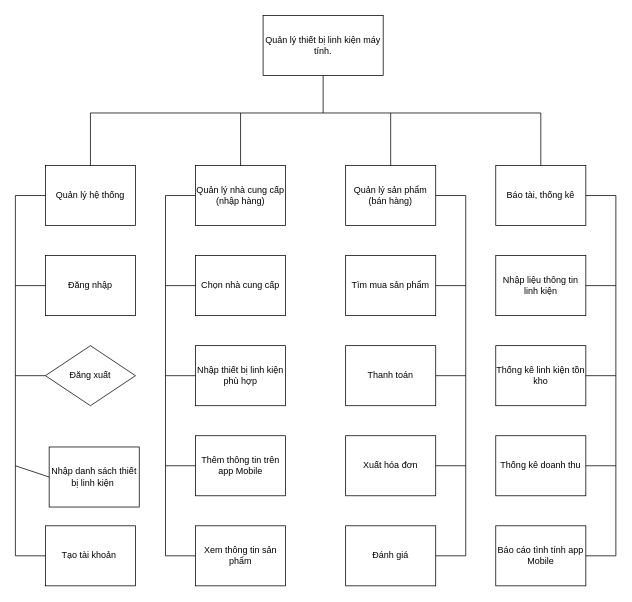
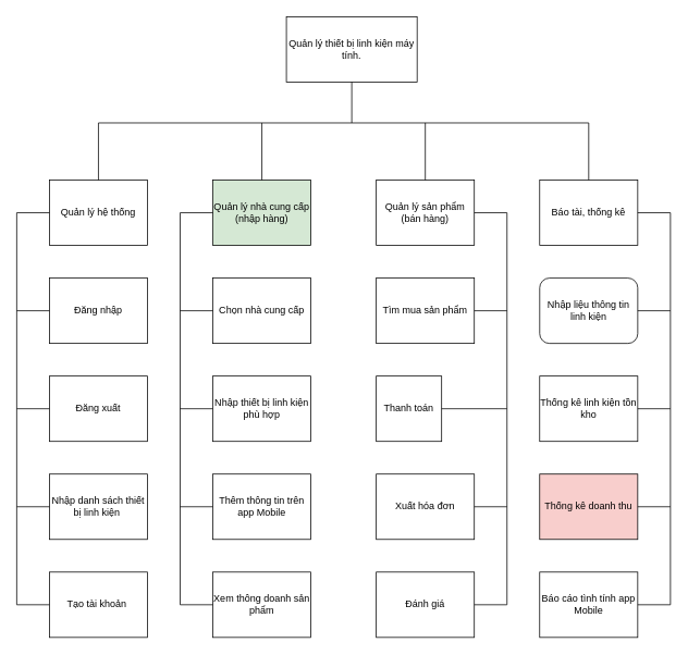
  <mxCell id="0" />
  <mxCell id="1" parent="0" />
  <mxCell id="2" value="Quản lý thiết bị linh kiện máy tính." style="rounded=0;whiteSpace=wrap;html=1;" vertex="1" parent="1"><mxGeometry x="350" width="160" height="80" as="geometry" y="20" /></mxCell>
  <mxCell id="3" value="Quản lý hệ thống" style="rounded=0;whiteSpace=wrap;html=1;" vertex="1" parent="1"><mxGeometry x="60" y="220" width="120" height="80" as="geometry" /></mxCell>
- <mxCell id="4" value="Quản lý nhà cung cấp (nhập hàng)" style="rounded=0;whiteSpace=wrap;html=1;" vertex="1" parent="1"><mxGeometry x="260" y="220" width="120" height="80" as="geometry" /></mxCell>
+ <mxCell id="4" value="Quản lý nhà cung cấp (nhập hàng)" style="rounded=0;whiteSpace=wrap;html=1;fillColor=#d5e8d4;" vertex="1" parent="1"><mxGeometry x="260" y="220" width="120" height="80" as="geometry" /></mxCell>
  <mxCell id="5" value="Quản lý sản phẩm (bán hàng)" style="rounded=0;whiteSpace=wrap;html=1;" vertex="1" parent="1"><mxGeometry x="460" y="220" width="120" height="80" as="geometry" /></mxCell>
  <mxCell id="6" value="Báo tài, thống kê" style="rounded=0;whiteSpace=wrap;html=1;" vertex="1" parent="1"><mxGeometry x="660" y="220" width="120" height="80" as="geometry" /></mxCell>
  <mxCell id="7" value="" style="endArrow=none;html=1;rounded=0;entryX=0.5;entryY=1;entryDx=0;entryDy=0;" edge="1" parent="1" target="2"><mxGeometry width="50" height="50" relative="1" as="geometry"><mxPoint x="430" y="150" as="sourcePoint" /><mxPoint x="430" y="300" as="targetPoint" /></mxGeometry></mxCell>
  <mxCell id="8" value="" style="endArrow=none;html=1;rounded=0;" edge="1" parent="1"><mxGeometry width="50" height="50" relative="1" as="geometry"><mxPoint x="120" y="150" as="sourcePoint" /><mxPoint x="720" y="150" as="targetPoint" /></mxGeometry></mxCell>
  <mxCell id="9" value="" style="endArrow=none;html=1;rounded=0;entryX=0.5;entryY=0;entryDx=0;entryDy=0;" edge="1" parent="1" target="6"><mxGeometry width="50" height="50" relative="1" as="geometry"><mxPoint x="720" y="150" as="sourcePoint" /><mxPoint x="540" y="230" as="targetPoint" /></mxGeometry></mxCell>
  <mxCell id="10" value="" style="endArrow=none;html=1;rounded=0;entryX=0.5;entryY=0;entryDx=0;entryDy=0;" edge="1" parent="1" target="3"><mxGeometry width="50" height="50" relative="1" as="geometry"><mxPoint x="120" y="150" as="sourcePoint" /><mxPoint x="340" y="230" as="targetPoint" /></mxGeometry></mxCell>
  <mxCell id="11" value="" style="endArrow=none;html=1;rounded=0;entryX=0.5;entryY=0;entryDx=0;entryDy=0;" edge="1" parent="1" target="4"><mxGeometry width="50" height="50" relative="1" as="geometry"><mxPoint x="320" y="150" as="sourcePoint" /><mxPoint x="340" y="230" as="targetPoint" /></mxGeometry></mxCell>
  <mxCell id="12" value="" style="endArrow=none;html=1;rounded=0;entryX=0.5;entryY=0;entryDx=0;entryDy=0;" edge="1" parent="1" target="5"><mxGeometry width="50" height="50" relative="1" as="geometry"><mxPoint x="520" y="150" as="sourcePoint" /><mxPoint x="340" y="230" as="targetPoint" /></mxGeometry></mxCell>
  <mxCell id="13" value="Đăng nhập" style="rounded=0;whiteSpace=wrap;html=1;" vertex="1" parent="1"><mxGeometry x="60" y="340" width="120" height="80" as="geometry" /></mxCell>
- <mxCell id="14" value="Đăng xuất" style="rhombus;whiteSpace=wrap;html=1;" vertex="1" parent="1"><mxGeometry x="60" y="460" width="120" height="80" as="geometry" /></mxCell>
- <mxCell id="15" value="Nhập danh sách thiết bị linh kiện&amp;nbsp;" style="rounded=0;whiteSpace=wrap;html=1;" vertex="1" parent="1"><mxGeometry x="65" y="595" width="120" height="80" as="geometry" /></mxCell>
+ <mxCell id="14" value="Đăng xuất" style="rounded=0;whiteSpace=wrap;html=1;" vertex="1" parent="1"><mxGeometry x="60" y="460" width="120" height="80" as="geometry" /></mxCell>
+ <mxCell id="15" value="Nhập danh sách thiết bị linh kiện&amp;nbsp;" style="rounded=0;whiteSpace=wrap;html=1;" vertex="1" parent="1"><mxGeometry x="60" y="580" width="120" height="80" as="geometry" /></mxCell>
  <mxCell id="16" value="Tạo tài khoản&amp;nbsp;" style="rounded=0;whiteSpace=wrap;html=1;" vertex="1" parent="1"><mxGeometry x="60" y="700" width="120" height="80" as="geometry" /></mxCell>
  <mxCell id="17" value="" style="endArrow=none;html=1;rounded=0;entryX=0;entryY=0.5;entryDx=0;entryDy=0;" edge="1" parent="1" target="3"><mxGeometry width="50" height="50" relative="1" as="geometry"><mxPoint x="20" y="260" as="sourcePoint" /><mxPoint x="180" y="520" as="targetPoint" /></mxGeometry></mxCell>
  <mxCell id="18" value="" style="endArrow=none;html=1;rounded=0;" edge="1" parent="1"><mxGeometry width="50" height="50" relative="1" as="geometry"><mxPoint x="20" y="740" as="sourcePoint" /><mxPoint x="20" y="260" as="targetPoint" /></mxGeometry></mxCell>
  <mxCell id="19" value="" style="endArrow=none;html=1;rounded=0;entryX=0;entryY=0.5;entryDx=0;entryDy=0;" edge="1" parent="1" target="16"><mxGeometry width="50" height="50" relative="1" as="geometry"><mxPoint x="20" y="740" as="sourcePoint" /><mxPoint x="180" y="770" as="targetPoint" /></mxGeometry></mxCell>
  <mxCell id="20" value="" style="endArrow=none;html=1;rounded=0;exitX=0;exitY=0.5;exitDx=0;exitDy=0;" edge="1" parent="1" source="15"><mxGeometry width="50" height="50" relative="1" as="geometry"><mxPoint x="130" y="570" as="sourcePoint" /><mxPoint x="20" y="620" as="targetPoint" /></mxGeometry></mxCell>
  <mxCell id="21" value="" style="endArrow=none;html=1;rounded=0;entryX=0;entryY=0.5;entryDx=0;entryDy=0;" edge="1" parent="1" target="13"><mxGeometry width="50" height="50" relative="1" as="geometry"><mxPoint x="20" y="380" as="sourcePoint" /><mxPoint x="180" y="270" as="targetPoint" /></mxGeometry></mxCell>
  <mxCell id="22" value="" style="endArrow=none;html=1;rounded=0;entryX=0;entryY=0.5;entryDx=0;entryDy=0;" edge="1" parent="1" target="14"><mxGeometry width="50" height="50" relative="1" as="geometry"><mxPoint x="20" y="500" as="sourcePoint" /><mxPoint x="180" y="360" as="targetPoint" /></mxGeometry></mxCell>
  <mxCell id="23" value="Chọn nhà cung cấp" style="rounded=0;whiteSpace=wrap;html=1;" vertex="1" parent="1"><mxGeometry x="260" y="340" width="120" height="80" as="geometry" /></mxCell>
  <mxCell id="24" value="Nhập thiết bị linh kiện phù hợp&lt;span style=&quot;color: rgba(0, 0, 0, 0); font-family: monospace; font-size: 0px; text-align: start;&quot;&gt;%3CmxGraphModel%3E%3Croot%3E%3CmxCell%20id%3D%220%22%2F%3E%3CmxCell%20id%3D%221%22%20parent%3D%220%22%2F%3E%3CmxCell%20id%3D%222%22%20value%3D%22Ch%E1%BB%8Dn%20nh%C3%A0%20cung%20c%E1%BA%A5p%22%20style%3D%22rounded%3D0%3BwhiteSpace%3Dwrap%3Bhtml%3D1%3B%22%20vertex%3D%221%22%20parent%3D%221%22%3E%3CmxGeometry%20x%3D%22280%22%20y%3D%22320%22%20width%3D%22120%22%20height%3D%2280%22%20as%3D%22geometry%22%2F%3E%3C%2FmxCell%3E%3C%2Froot%3E%3C%2FmxGraphModel%3E&lt;/span&gt;&lt;span style=&quot;color: rgba(0, 0, 0, 0); font-family: monospace; font-size: 0px; text-align: start;&quot;&gt;%3CmxGraphModel%3E%3Croot%3E%3CmxCell%20id%3D%220%22%2F%3E%3CmxCell%20id%3D%221%22%20parent%3D%220%22%2F%3E%3CmxCell%20id%3D%222%22%20value%3D%22Ch%E1%BB%8Dn%20nh%C3%A0%20cung%20c%E1%BA%A5p%22%20style%3D%22rounded%3D0%3BwhiteSpace%3Dwrap%3Bhtml%3D1%3B%22%20vertex%3D%221%22%20parent%3D%221%22%3E%3CmxGeometry%20x%3D%22280%22%20y%3D%22320%22%20width%3D%22120%22%20height%3D%2280%22%20as%3D%22geometry%22%2F%3E%3C%2FmxCell%3E%3C%2Froot%3E%3C%2FmxGraphModel%3E&lt;/span&gt;" style="rounded=0;whiteSpace=wrap;html=1;" vertex="1" parent="1"><mxGeometry x="260" y="460" width="120" height="80" as="geometry" /></mxCell>
  <mxCell id="25" value="Thêm thông tin trên app Mobile" style="rounded=0;whiteSpace=wrap;html=1;" vertex="1" parent="1"><mxGeometry x="260" y="580" width="120" height="80" as="geometry" /></mxCell>
- <mxCell id="26" value="Xem thông tin sản phẩm" style="rounded=0;whiteSpace=wrap;html=1;" vertex="1" parent="1"><mxGeometry x="260" y="700" width="120" height="80" as="geometry" /></mxCell>
+ <mxCell id="26" value="Xem thông doanh sản phẩm" style="rounded=0;whiteSpace=wrap;html=1;" vertex="1" parent="1"><mxGeometry x="260" y="700" width="120" height="80" as="geometry" /></mxCell>
  <mxCell id="27" value="Tìm mua sản phẩm" style="rounded=0;whiteSpace=wrap;html=1;" vertex="1" parent="1"><mxGeometry x="460" y="340" width="120" height="80" as="geometry" /></mxCell>
- <mxCell id="28" value="Thanh toán" style="rounded=0;whiteSpace=wrap;html=1;" vertex="1" parent="1"><mxGeometry x="460" y="460" width="120" height="80" as="geometry" /></mxCell>
+ <mxCell id="28" value="Thanh toán" style="rounded=0;whiteSpace=wrap;html=1;" vertex="1" parent="1"><mxGeometry x="460" y="460" width="80" height="80" as="geometry" /></mxCell>
  <mxCell id="29" value="Xuất hóa đơn" style="rounded=0;whiteSpace=wrap;html=1;" vertex="1" parent="1"><mxGeometry x="460" y="580" width="120" height="80" as="geometry" /></mxCell>
  <mxCell id="30" value="Đánh giá" style="rounded=0;whiteSpace=wrap;html=1;" vertex="1" parent="1"><mxGeometry x="460" y="700" width="120" height="80" as="geometry" /></mxCell>
- <mxCell id="31" value="Nhập liệu thông tin linh kiện" style="rounded=0;whiteSpace=wrap;html=1;" vertex="1" parent="1"><mxGeometry x="660" y="340" width="120" height="80" as="geometry" /></mxCell>
- <mxCell id="32" value="Thống kê doanh thu" style="rounded=0;whiteSpace=wrap;html=1;" vertex="1" parent="1"><mxGeometry x="660" y="580" width="120" height="80" as="geometry" /></mxCell>
+ <mxCell id="31" value="Nhập liệu thông tin linh kiện" style="whiteSpace=wrap;html=1;rounded=1;" vertex="1" parent="1"><mxGeometry x="660" y="340" width="120" height="80" as="geometry" /></mxCell>
+ <mxCell id="32" value="Thống kê doanh thu" style="rounded=0;whiteSpace=wrap;html=1;fillColor=#f8cecc;" vertex="1" parent="1"><mxGeometry x="660" y="580" width="120" height="80" as="geometry" /></mxCell>
  <mxCell id="33" value="Báo cáo tình tính app Mobile" style="rounded=0;whiteSpace=wrap;html=1;" vertex="1" parent="1"><mxGeometry x="660" y="700" width="120" height="80" as="geometry" /></mxCell>
  <mxCell id="34" value="Thống kê linh kiện tồn kho" style="rounded=0;whiteSpace=wrap;html=1;" vertex="1" parent="1"><mxGeometry x="660" y="460" width="120" height="80" as="geometry" /></mxCell>
  <mxCell id="35" value="" style="endArrow=none;html=1;rounded=0;entryX=0;entryY=0.5;entryDx=0;entryDy=0;" edge="1" parent="1" target="4"><mxGeometry width="50" height="50" relative="1" as="geometry"><mxPoint x="220" y="260" as="sourcePoint" /><mxPoint x="490" y="440" as="targetPoint" /></mxGeometry></mxCell>
  <mxCell id="36" value="" style="endArrow=none;html=1;rounded=0;" edge="1" parent="1"><mxGeometry width="50" height="50" relative="1" as="geometry"><mxPoint x="220" y="740" as="sourcePoint" /><mxPoint x="220" y="260" as="targetPoint" /></mxGeometry></mxCell>
  <mxCell id="37" value="" style="endArrow=none;html=1;rounded=0;entryX=0;entryY=0.5;entryDx=0;entryDy=0;" edge="1" parent="1" target="26"><mxGeometry width="50" height="50" relative="1" as="geometry"><mxPoint x="220" y="740" as="sourcePoint" /><mxPoint x="490" y="610" as="targetPoint" /></mxGeometry></mxCell>
  <mxCell id="38" value="" style="endArrow=none;html=1;rounded=0;entryX=0;entryY=0.5;entryDx=0;entryDy=0;" edge="1" parent="1" target="23"><mxGeometry width="50" height="50" relative="1" as="geometry"><mxPoint x="220" y="380" as="sourcePoint" /><mxPoint x="490" y="440" as="targetPoint" /></mxGeometry></mxCell>
  <mxCell id="39" value="" style="endArrow=none;html=1;rounded=0;entryX=0;entryY=0.5;entryDx=0;entryDy=0;" edge="1" parent="1" target="24"><mxGeometry width="50" height="50" relative="1" as="geometry"><mxPoint x="220" y="500" as="sourcePoint" /><mxPoint x="490" y="440" as="targetPoint" /></mxGeometry></mxCell>
  <mxCell id="40" value="" style="endArrow=none;html=1;rounded=0;exitX=0;exitY=0.5;exitDx=0;exitDy=0;" edge="1" parent="1" source="25"><mxGeometry width="50" height="50" relative="1" as="geometry"><mxPoint x="440" y="490" as="sourcePoint" /><mxPoint x="220" y="620" as="targetPoint" /></mxGeometry></mxCell>
  <mxCell id="41" value="" style="endArrow=none;html=1;rounded=0;entryX=1;entryY=0.5;entryDx=0;entryDy=0;" edge="1" parent="1" target="6"><mxGeometry width="50" height="50" relative="1" as="geometry"><mxPoint x="820" y="260" as="sourcePoint" /><mxPoint x="490" y="440" as="targetPoint" /></mxGeometry></mxCell>
  <mxCell id="42" value="" style="endArrow=none;html=1;rounded=0;" edge="1" parent="1"><mxGeometry width="50" height="50" relative="1" as="geometry"><mxPoint x="820" y="740" as="sourcePoint" /><mxPoint x="820" y="260" as="targetPoint" /></mxGeometry></mxCell>
  <mxCell id="43" value="" style="endArrow=none;html=1;rounded=0;exitX=1;exitY=0.5;exitDx=0;exitDy=0;" edge="1" parent="1" source="33"><mxGeometry width="50" height="50" relative="1" as="geometry"><mxPoint x="600" y="660" as="sourcePoint" /><mxPoint x="820" y="740" as="targetPoint" /></mxGeometry></mxCell>
  <mxCell id="44" value="" style="endArrow=none;html=1;rounded=0;entryX=1;entryY=0.5;entryDx=0;entryDy=0;" edge="1" parent="1" target="31"><mxGeometry width="50" height="50" relative="1" as="geometry"><mxPoint x="820" y="380" as="sourcePoint" /><mxPoint x="650" y="360" as="targetPoint" /></mxGeometry></mxCell>
  <mxCell id="45" value="" style="endArrow=none;html=1;rounded=0;entryX=1;entryY=0.5;entryDx=0;entryDy=0;" edge="1" parent="1" target="34"><mxGeometry width="50" height="50" relative="1" as="geometry"><mxPoint x="820" y="500" as="sourcePoint" /><mxPoint x="650" y="360" as="targetPoint" /></mxGeometry></mxCell>
  <mxCell id="46" value="" style="endArrow=none;html=1;rounded=0;entryX=1;entryY=0.5;entryDx=0;entryDy=0;" edge="1" parent="1" target="32"><mxGeometry width="50" height="50" relative="1" as="geometry"><mxPoint x="820" y="620" as="sourcePoint" /><mxPoint x="650" y="440" as="targetPoint" /></mxGeometry></mxCell>
  <mxCell id="47" value="" style="endArrow=none;html=1;rounded=0;entryX=1;entryY=0.5;entryDx=0;entryDy=0;" edge="1" parent="1" target="5"><mxGeometry width="50" height="50" relative="1" as="geometry"><mxPoint x="620" y="260" as="sourcePoint" /><mxPoint x="650" y="360" as="targetPoint" /></mxGeometry></mxCell>
  <mxCell id="48" value="" style="endArrow=none;html=1;rounded=0;" edge="1" parent="1"><mxGeometry width="50" height="50" relative="1" as="geometry"><mxPoint x="620" y="740" as="sourcePoint" /><mxPoint x="620" y="260" as="targetPoint" /></mxGeometry></mxCell>
  <mxCell id="49" value="" style="endArrow=none;html=1;rounded=0;exitX=1;exitY=0.5;exitDx=0;exitDy=0;" edge="1" parent="1" source="30"><mxGeometry width="50" height="50" relative="1" as="geometry"><mxPoint x="600" y="570" as="sourcePoint" /><mxPoint x="620" y="740" as="targetPoint" /></mxGeometry></mxCell>
  <mxCell id="50" value="" style="endArrow=none;html=1;rounded=0;entryX=1;entryY=0.5;entryDx=0;entryDy=0;" edge="1" parent="1" target="29"><mxGeometry width="50" height="50" relative="1" as="geometry"><mxPoint x="620" y="620" as="sourcePoint" /><mxPoint x="650" y="520" as="targetPoint" /></mxGeometry></mxCell>
  <mxCell id="51" value="" style="endArrow=none;html=1;rounded=0;exitX=1;exitY=0.5;exitDx=0;exitDy=0;" edge="1" parent="1" source="28"><mxGeometry width="50" height="50" relative="1" as="geometry"><mxPoint x="600" y="490" as="sourcePoint" /><mxPoint x="620" y="500" as="targetPoint" /></mxGeometry></mxCell>
  <mxCell id="52" value="" style="endArrow=none;html=1;rounded=0;exitX=1;exitY=0.5;exitDx=0;exitDy=0;" edge="1" parent="1" source="27"><mxGeometry width="50" height="50" relative="1" as="geometry"><mxPoint x="630" y="410" as="sourcePoint" /><mxPoint x="620" y="380" as="targetPoint" /></mxGeometry></mxCell>
